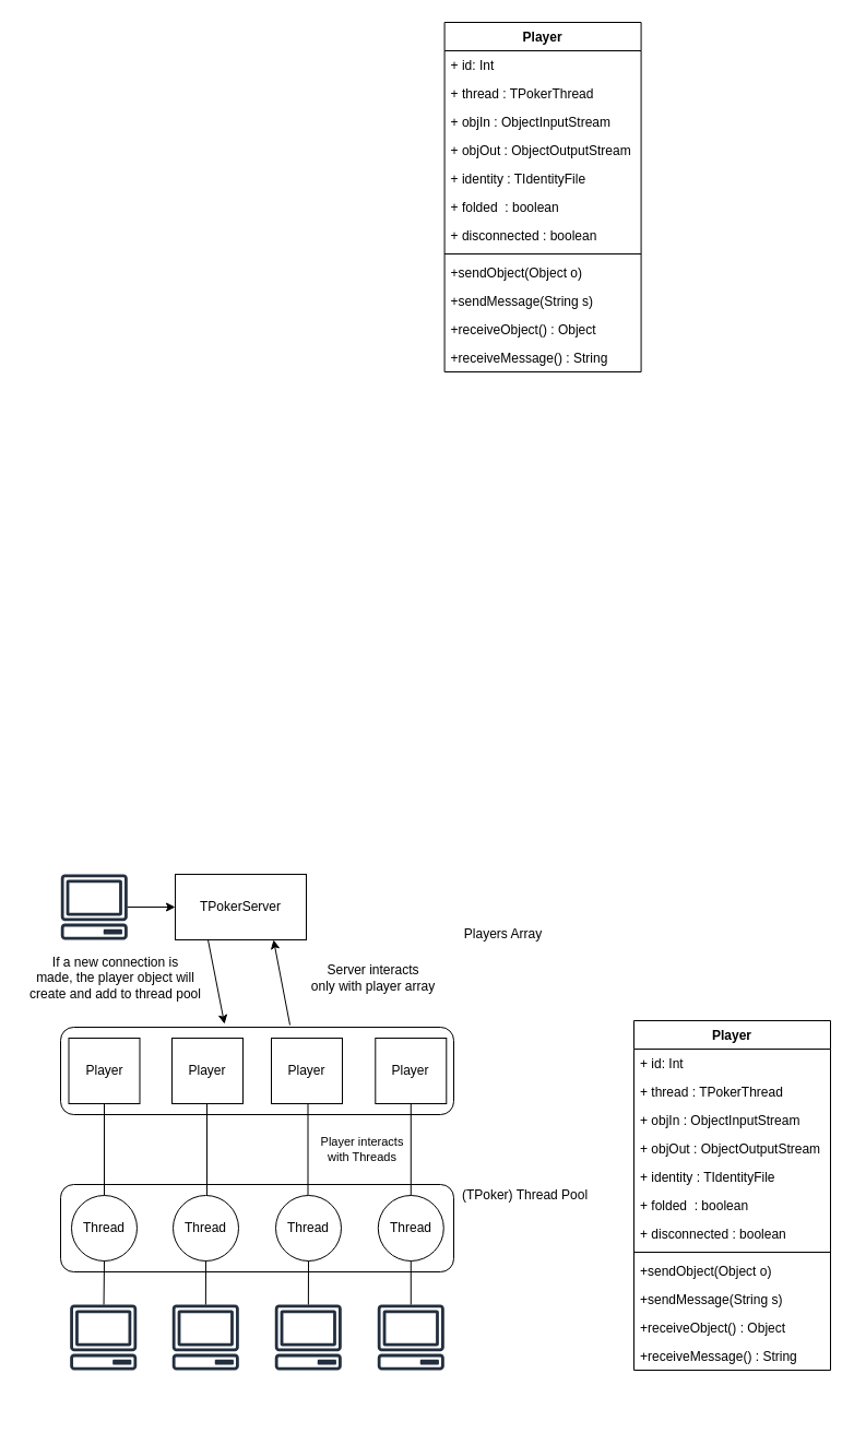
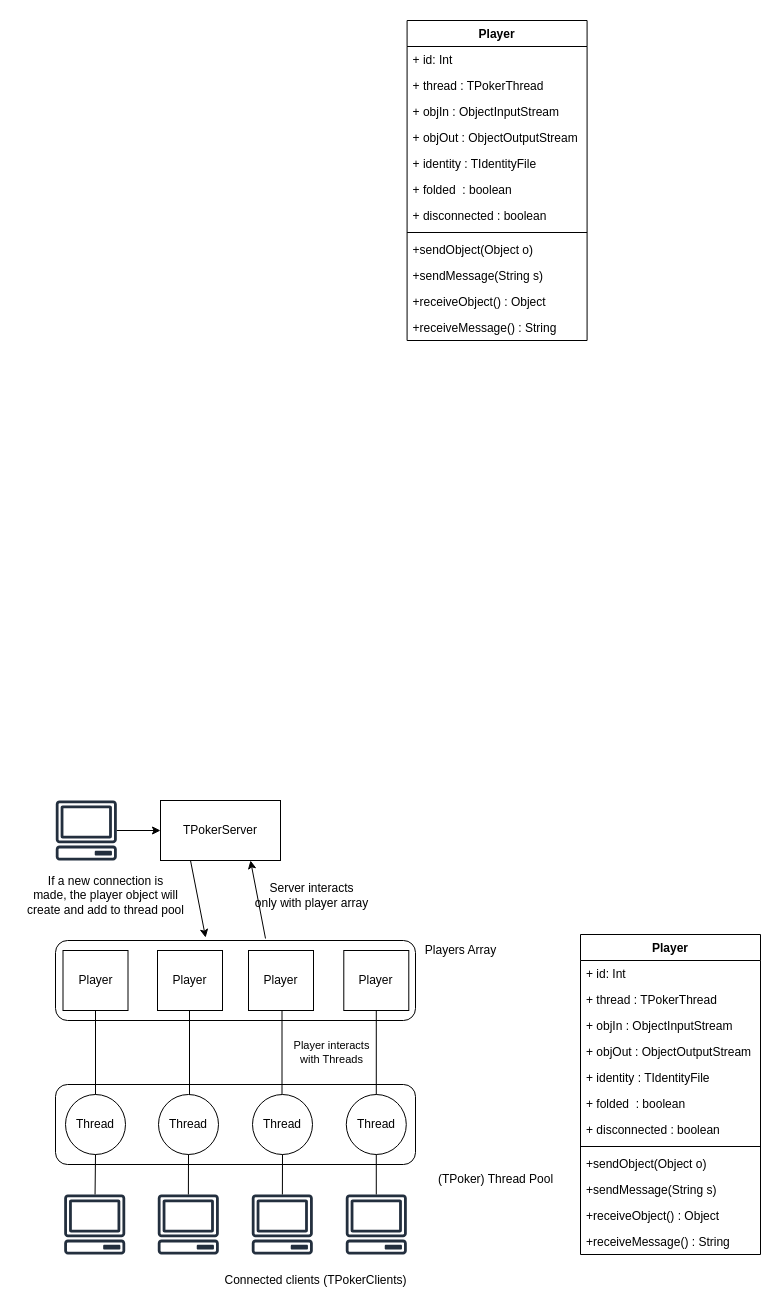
  <mxCell id="0" />
  <mxCell id="1" parent="0" />
  <mxCell id="2" value="" style="rounded=1;whiteSpace=wrap;html=1;fillColor=none;" vertex="1" parent="1"><mxGeometry x="55" y="1084" width="360" height="80" as="geometry" /></mxCell>
  <mxCell id="3" value="Thread" style="ellipse;whiteSpace=wrap;html=1;aspect=fixed;fillColor=none;" vertex="1" parent="1"><mxGeometry x="65" y="1094" width="60" height="60" as="geometry" /></mxCell>
  <mxCell id="4" value="Thread" style="ellipse;whiteSpace=wrap;html=1;aspect=fixed;fillColor=none;" vertex="1" parent="1"><mxGeometry x="158" y="1094" width="60" height="60" as="geometry" /></mxCell>
  <mxCell id="5" value="Thread" style="ellipse;whiteSpace=wrap;html=1;aspect=fixed;fillColor=none;" vertex="1" parent="1"><mxGeometry x="252" y="1094" width="60" height="60" as="geometry" /></mxCell>
  <mxCell id="6" value="Thread" style="ellipse;whiteSpace=wrap;html=1;aspect=fixed;fillColor=none;" vertex="1" parent="1"><mxGeometry x="345.79" y="1094" width="60" height="60" as="geometry" /></mxCell>
  <mxCell id="7" value="" style="outlineConnect=0;fontColor=#232F3E;gradientColor=none;fillColor=#232F3E;strokeColor=none;dashed=0;verticalLabelPosition=bottom;verticalAlign=top;align=center;html=1;fontSize=12;fontStyle=0;aspect=fixed;pointerEvents=1;shape=mxgraph.aws4.client;flipH=0;" vertex="1" parent="1"><mxGeometry x="63.42" y="1194" width="61.58" height="60" as="geometry" /></mxCell>
  <mxCell id="8" value="" style="outlineConnect=0;fontColor=#232F3E;gradientColor=none;fillColor=#232F3E;strokeColor=none;dashed=0;verticalLabelPosition=bottom;verticalAlign=top;align=center;html=1;fontSize=12;fontStyle=0;aspect=fixed;pointerEvents=1;shape=mxgraph.aws4.client;flipH=0;" vertex="1" parent="1"><mxGeometry x="157" y="1194" width="61.58" height="60" as="geometry" /></mxCell>
  <mxCell id="9" value="" style="outlineConnect=0;fontColor=#232F3E;gradientColor=none;fillColor=#232F3E;strokeColor=none;dashed=0;verticalLabelPosition=bottom;verticalAlign=top;align=center;html=1;fontSize=12;fontStyle=0;aspect=fixed;pointerEvents=1;shape=mxgraph.aws4.client;flipH=0;" vertex="1" parent="1"><mxGeometry x="251" y="1194" width="61.58" height="60" as="geometry" /></mxCell>
  <mxCell id="10" value="" style="outlineConnect=0;fontColor=#232F3E;gradientColor=none;fillColor=#232F3E;strokeColor=none;dashed=0;verticalLabelPosition=bottom;verticalAlign=top;align=center;html=1;fontSize=12;fontStyle=0;aspect=fixed;pointerEvents=1;shape=mxgraph.aws4.client;flipH=0;" vertex="1" parent="1"><mxGeometry x="345" y="1194" width="61.58" height="60" as="geometry" /></mxCell>
  <mxCell id="11" value="" style="rounded=1;whiteSpace=wrap;html=1;fillColor=none;" vertex="1" parent="1"><mxGeometry x="55" y="940" width="360" height="80" as="geometry" /></mxCell>
  <mxCell id="12" value="Player" style="rounded=0;whiteSpace=wrap;html=1;fillColor=none;" vertex="1" parent="1"><mxGeometry x="62.5" y="950" width="65" height="60" as="geometry" /></mxCell>
  <mxCell id="13" value="Player" style="rounded=0;whiteSpace=wrap;html=1;fillColor=none;" vertex="1" parent="1"><mxGeometry x="157" y="950" width="65" height="60" as="geometry" /></mxCell>
  <mxCell id="14" value="Player" style="rounded=0;whiteSpace=wrap;html=1;fillColor=none;" vertex="1" parent="1"><mxGeometry x="248" y="950" width="65" height="60" as="geometry" /></mxCell>
  <mxCell id="15" value="Player" style="rounded=0;whiteSpace=wrap;html=1;fillColor=none;" vertex="1" parent="1"><mxGeometry x="343.29" y="950" width="65" height="60" as="geometry" /></mxCell>
  <mxCell id="16" value="TPokerServer" style="rounded=0;whiteSpace=wrap;html=1;fillColor=#ffffff;" vertex="1" parent="1"><mxGeometry x="160" y="800" width="120" height="60" as="geometry" /></mxCell>
- <mxCell id="17" value="Players Array" style="text;html=1;align=center;verticalAlign=middle;resizable=0;points=[];autosize=1;" vertex="1" parent="1"><mxGeometry x="415" y="845" width="90" height="20" as="geometry" /></mxCell>
- <mxCell id="18" value="(TPoker) Thread Pool" style="text;html=1;align=center;verticalAlign=middle;resizable=0;points=[];autosize=1;" vertex="1" parent="1"><mxGeometry x="415" y="1084" width="130" height="20" as="geometry" /></mxCell>
+ <mxCell id="17" value="Players Array" style="text;html=1;align=center;verticalAlign=middle;resizable=0;points=[];autosize=1;" vertex="1" parent="1"><mxGeometry x="415" y="940" width="90" height="20" as="geometry" /></mxCell>
+ <mxCell id="18" value="(TPoker) Thread Pool" style="text;html=1;align=center;verticalAlign=middle;resizable=0;points=[];autosize=1;" vertex="1" parent="1"><mxGeometry x="430" y="1169" width="130" height="20" as="geometry" /></mxCell>
+ <mxCell id="19" value="Connected clients (TPokerClients)" style="text;html=1;align=center;verticalAlign=middle;resizable=0;points=[];autosize=1;" vertex="1" parent="1"><mxGeometry x="215" y="1270" width="200" height="20" as="geometry" /></mxCell>
  <mxCell id="20" value="" style="endArrow=none;html=1;entryX=0.5;entryY=1;entryDx=0;entryDy=0;" edge="1" parent="1" source="7" target="3"><mxGeometry width="50" height="50" relative="1" as="geometry"><mxPoint x="-90" y="1200" as="sourcePoint" /><mxPoint x="-40" y="1150" as="targetPoint" /></mxGeometry></mxCell>
  <mxCell id="21" value="" style="endArrow=none;html=1;entryX=0.5;entryY=1;entryDx=0;entryDy=0;" edge="1" parent="1" source="8" target="4"><mxGeometry width="50" height="50" relative="1" as="geometry"><mxPoint x="104.549" y="1204" as="sourcePoint" /><mxPoint x="105" y="1164" as="targetPoint" /></mxGeometry></mxCell>
  <mxCell id="22" value="" style="endArrow=none;html=1;entryX=0.5;entryY=1;entryDx=0;entryDy=0;" edge="1" parent="1" source="9" target="5"><mxGeometry width="50" height="50" relative="1" as="geometry"><mxPoint x="197.88" y="1204" as="sourcePoint" /><mxPoint x="198" y="1164" as="targetPoint" /></mxGeometry></mxCell>
  <mxCell id="23" value="" style="endArrow=none;html=1;entryX=0.5;entryY=1;entryDx=0;entryDy=0;" edge="1" parent="1" source="10" target="6"><mxGeometry width="50" height="50" relative="1" as="geometry"><mxPoint x="291.88" y="1204" as="sourcePoint" /><mxPoint x="292" y="1164" as="targetPoint" /></mxGeometry></mxCell>
  <mxCell id="24" value="" style="endArrow=none;html=1;entryX=0.5;entryY=1;entryDx=0;entryDy=0;exitX=0.5;exitY=0;exitDx=0;exitDy=0;" edge="1" parent="1" source="3" target="12"><mxGeometry width="50" height="50" relative="1" as="geometry"><mxPoint x="104.549" y="1204" as="sourcePoint" /><mxPoint x="105" y="1164" as="targetPoint" /></mxGeometry></mxCell>
  <mxCell id="25" value="" style="endArrow=none;html=1;entryX=0.5;entryY=1;entryDx=0;entryDy=0;exitX=0.5;exitY=0;exitDx=0;exitDy=0;" edge="1" parent="1" source="6" target="15"><mxGeometry width="50" height="50" relative="1" as="geometry"><mxPoint x="105" y="1104" as="sourcePoint" /><mxPoint x="105" y="1020" as="targetPoint" /></mxGeometry></mxCell>
  <mxCell id="26" value="" style="endArrow=none;html=1;entryX=0.5;entryY=1;entryDx=0;entryDy=0;exitX=0.5;exitY=0;exitDx=0;exitDy=0;" edge="1" parent="1"><mxGeometry width="50" height="50" relative="1" as="geometry"><mxPoint x="281.5" y="1094" as="sourcePoint" /><mxPoint x="281.5" y="1010" as="targetPoint" /></mxGeometry></mxCell>
  <mxCell id="27" value="&lt;div&gt;Player interacts &lt;br&gt;&lt;/div&gt;&lt;div&gt;with Threads&lt;/div&gt;" style="edgeLabel;html=1;align=center;verticalAlign=middle;resizable=0;points=[];" vertex="1" connectable="0" parent="26"><mxGeometry x="0.262" relative="1" as="geometry"><mxPoint x="48.5" y="10" as="offset" /></mxGeometry></mxCell>
  <mxCell id="28" value="" style="endArrow=none;html=1;entryX=0.5;entryY=1;entryDx=0;entryDy=0;exitX=0.5;exitY=0;exitDx=0;exitDy=0;" edge="1" parent="1"><mxGeometry width="50" height="50" relative="1" as="geometry"><mxPoint x="189" y="1094" as="sourcePoint" /><mxPoint x="189" y="1010" as="targetPoint" /></mxGeometry></mxCell>
  <mxCell id="29" value="Player" style="swimlane;fontStyle=1;align=center;verticalAlign=top;childLayout=stackLayout;horizontal=1;startSize=26;horizontalStack=0;resizeParent=1;resizeParentMax=0;resizeLast=0;collapsible=1;marginBottom=0;fillColor=#ffffff;" vertex="1" parent="1"><mxGeometry x="406.58" y="20" width="180" height="320" as="geometry" /></mxCell>
  <mxCell id="30" value="+ id: Int&#10;" style="text;strokeColor=none;fillColor=none;align=left;verticalAlign=top;spacingLeft=4;spacingRight=4;overflow=hidden;rotatable=0;points=[[0,0.5],[1,0.5]];portConstraint=eastwest;" vertex="1" parent="29"><mxGeometry y="26" width="180" height="26" as="geometry" /></mxCell>
  <mxCell id="31" value="+ thread : TPokerThread&#10;" style="text;strokeColor=none;fillColor=none;align=left;verticalAlign=top;spacingLeft=4;spacingRight=4;overflow=hidden;rotatable=0;points=[[0,0.5],[1,0.5]];portConstraint=eastwest;" vertex="1" parent="29"><mxGeometry y="52" width="180" height="26" as="geometry" /></mxCell>
  <mxCell id="32" value="+ objIn : ObjectInputStream&#10;" style="text;strokeColor=none;fillColor=none;align=left;verticalAlign=top;spacingLeft=4;spacingRight=4;overflow=hidden;rotatable=0;points=[[0,0.5],[1,0.5]];portConstraint=eastwest;" vertex="1" parent="29"><mxGeometry y="78" width="180" height="26" as="geometry" /></mxCell>
  <mxCell id="33" value="+ objOut : ObjectOutputStream&#10;" style="text;strokeColor=none;fillColor=none;align=left;verticalAlign=top;spacingLeft=4;spacingRight=4;overflow=hidden;rotatable=0;points=[[0,0.5],[1,0.5]];portConstraint=eastwest;" vertex="1" parent="29"><mxGeometry y="104" width="180" height="26" as="geometry" /></mxCell>
  <mxCell id="34" value="+ identity : TIdentityFile" style="text;strokeColor=none;fillColor=none;align=left;verticalAlign=top;spacingLeft=4;spacingRight=4;overflow=hidden;rotatable=0;points=[[0,0.5],[1,0.5]];portConstraint=eastwest;" vertex="1" parent="29"><mxGeometry y="130" width="180" height="26" as="geometry" /></mxCell>
  <mxCell id="35" value="+ folded  : boolean&#10;" style="text;strokeColor=none;fillColor=none;align=left;verticalAlign=top;spacingLeft=4;spacingRight=4;overflow=hidden;rotatable=0;points=[[0,0.5],[1,0.5]];portConstraint=eastwest;" vertex="1" parent="29"><mxGeometry y="156" width="180" height="26" as="geometry" /></mxCell>
  <mxCell id="36" value="+ disconnected : boolean&#10;" style="text;strokeColor=none;fillColor=none;align=left;verticalAlign=top;spacingLeft=4;spacingRight=4;overflow=hidden;rotatable=0;points=[[0,0.5],[1,0.5]];portConstraint=eastwest;" vertex="1" parent="29"><mxGeometry y="182" width="180" height="26" as="geometry" /></mxCell>
  <mxCell id="37" value="" style="line;strokeWidth=1;fillColor=none;align=left;verticalAlign=middle;spacingTop=-1;spacingLeft=3;spacingRight=3;rotatable=0;labelPosition=right;points=[];portConstraint=eastwest;" vertex="1" parent="29"><mxGeometry y="208" width="180" height="8" as="geometry" /></mxCell>
  <mxCell id="38" value="+sendObject(Object o)&#10;" style="text;strokeColor=none;fillColor=none;align=left;verticalAlign=top;spacingLeft=4;spacingRight=4;overflow=hidden;rotatable=0;points=[[0,0.5],[1,0.5]];portConstraint=eastwest;" vertex="1" parent="29"><mxGeometry y="216" width="180" height="26" as="geometry" /></mxCell>
  <mxCell id="39" value="+sendMessage(String s)&#10;" style="text;strokeColor=none;fillColor=none;align=left;verticalAlign=top;spacingLeft=4;spacingRight=4;overflow=hidden;rotatable=0;points=[[0,0.5],[1,0.5]];portConstraint=eastwest;" vertex="1" parent="29"><mxGeometry y="242" width="180" height="26" as="geometry" /></mxCell>
  <mxCell id="40" value="+receiveObject() : Object&#10;" style="text;strokeColor=none;fillColor=none;align=left;verticalAlign=top;spacingLeft=4;spacingRight=4;overflow=hidden;rotatable=0;points=[[0,0.5],[1,0.5]];portConstraint=eastwest;" vertex="1" parent="29"><mxGeometry y="268" width="180" height="26" as="geometry" /></mxCell>
  <mxCell id="41" value="+receiveMessage() : String&#10;" style="text;strokeColor=none;fillColor=none;align=left;verticalAlign=top;spacingLeft=4;spacingRight=4;overflow=hidden;rotatable=0;points=[[0,0.5],[1,0.5]];portConstraint=eastwest;" vertex="1" parent="29"><mxGeometry y="294" width="180" height="26" as="geometry" /></mxCell>
  <mxCell id="42" value="" style="endArrow=classic;html=1;entryX=0.75;entryY=1;entryDx=0;entryDy=0;" edge="1" parent="1" target="16"><mxGeometry width="50" height="50" relative="1" as="geometry"><mxPoint x="265" y="938" as="sourcePoint" /><mxPoint x="260" y="880" as="targetPoint" /></mxGeometry></mxCell>
  <mxCell id="43" value="" style="endArrow=classic;html=1;exitX=0.25;exitY=1;exitDx=0;exitDy=0;entryX=0.417;entryY=-0.037;entryDx=0;entryDy=0;entryPerimeter=0;" edge="1" parent="1" source="16" target="11"><mxGeometry width="50" height="50" relative="1" as="geometry"><mxPoint x="200" y="940" as="sourcePoint" /><mxPoint x="240" y="910" as="targetPoint" /></mxGeometry></mxCell>
- <mxCell id="44" value="&lt;div&gt;Server interacts&lt;/div&gt;&lt;div&gt;only with player array&lt;br&gt;&lt;/div&gt;" style="text;html=1;align=center;verticalAlign=middle;resizable=0;points=[];autosize=1;" vertex="1" parent="1"><mxGeometry x="275.79" y="880" width="130" height="30" as="geometry" /></mxCell>
+ <mxCell id="44" value="&lt;div&gt;Server interacts&lt;/div&gt;&lt;div&gt;only with player array&lt;br&gt;&lt;/div&gt;" style="text;html=1;align=center;verticalAlign=middle;resizable=0;points=[];autosize=1;" vertex="1" parent="1"><mxGeometry x="245.79" y="880" width="130" height="30" as="geometry" /></mxCell>
  <mxCell id="45" value="Player" style="swimlane;fontStyle=1;align=center;verticalAlign=top;childLayout=stackLayout;horizontal=1;startSize=26;horizontalStack=0;resizeParent=1;resizeParentMax=0;resizeLast=0;collapsible=1;marginBottom=0;fillColor=#ffffff;" vertex="1" parent="1"><mxGeometry x="580" y="934" width="180" height="320" as="geometry" /></mxCell>
  <mxCell id="46" value="+ id: Int&#10;" style="text;strokeColor=none;fillColor=none;align=left;verticalAlign=top;spacingLeft=4;spacingRight=4;overflow=hidden;rotatable=0;points=[[0,0.5],[1,0.5]];portConstraint=eastwest;" vertex="1" parent="45"><mxGeometry y="26" width="180" height="26" as="geometry" /></mxCell>
  <mxCell id="47" value="+ thread : TPokerThread&#10;" style="text;strokeColor=none;fillColor=none;align=left;verticalAlign=top;spacingLeft=4;spacingRight=4;overflow=hidden;rotatable=0;points=[[0,0.5],[1,0.5]];portConstraint=eastwest;" vertex="1" parent="45"><mxGeometry y="52" width="180" height="26" as="geometry" /></mxCell>
  <mxCell id="48" value="+ objIn : ObjectInputStream&#10;" style="text;strokeColor=none;fillColor=none;align=left;verticalAlign=top;spacingLeft=4;spacingRight=4;overflow=hidden;rotatable=0;points=[[0,0.5],[1,0.5]];portConstraint=eastwest;" vertex="1" parent="45"><mxGeometry y="78" width="180" height="26" as="geometry" /></mxCell>
  <mxCell id="49" value="+ objOut : ObjectOutputStream&#10;" style="text;strokeColor=none;fillColor=none;align=left;verticalAlign=top;spacingLeft=4;spacingRight=4;overflow=hidden;rotatable=0;points=[[0,0.5],[1,0.5]];portConstraint=eastwest;" vertex="1" parent="45"><mxGeometry y="104" width="180" height="26" as="geometry" /></mxCell>
  <mxCell id="50" value="+ identity : TIdentityFile" style="text;strokeColor=none;fillColor=none;align=left;verticalAlign=top;spacingLeft=4;spacingRight=4;overflow=hidden;rotatable=0;points=[[0,0.5],[1,0.5]];portConstraint=eastwest;" vertex="1" parent="45"><mxGeometry y="130" width="180" height="26" as="geometry" /></mxCell>
  <mxCell id="51" value="+ folded  : boolean&#10;" style="text;strokeColor=none;fillColor=none;align=left;verticalAlign=top;spacingLeft=4;spacingRight=4;overflow=hidden;rotatable=0;points=[[0,0.5],[1,0.5]];portConstraint=eastwest;" vertex="1" parent="45"><mxGeometry y="156" width="180" height="26" as="geometry" /></mxCell>
  <mxCell id="52" value="+ disconnected : boolean&#10;" style="text;strokeColor=none;fillColor=none;align=left;verticalAlign=top;spacingLeft=4;spacingRight=4;overflow=hidden;rotatable=0;points=[[0,0.5],[1,0.5]];portConstraint=eastwest;" vertex="1" parent="45"><mxGeometry y="182" width="180" height="26" as="geometry" /></mxCell>
  <mxCell id="53" value="" style="line;strokeWidth=1;fillColor=none;align=left;verticalAlign=middle;spacingTop=-1;spacingLeft=3;spacingRight=3;rotatable=0;labelPosition=right;points=[];portConstraint=eastwest;" vertex="1" parent="45"><mxGeometry y="208" width="180" height="8" as="geometry" /></mxCell>
  <mxCell id="54" value="+sendObject(Object o)&#10;" style="text;strokeColor=none;fillColor=none;align=left;verticalAlign=top;spacingLeft=4;spacingRight=4;overflow=hidden;rotatable=0;points=[[0,0.5],[1,0.5]];portConstraint=eastwest;" vertex="1" parent="45"><mxGeometry y="216" width="180" height="26" as="geometry" /></mxCell>
  <mxCell id="55" value="+sendMessage(String s)&#10;" style="text;strokeColor=none;fillColor=none;align=left;verticalAlign=top;spacingLeft=4;spacingRight=4;overflow=hidden;rotatable=0;points=[[0,0.5],[1,0.5]];portConstraint=eastwest;" vertex="1" parent="45"><mxGeometry y="242" width="180" height="26" as="geometry" /></mxCell>
  <mxCell id="56" value="+receiveObject() : Object&#10;" style="text;strokeColor=none;fillColor=none;align=left;verticalAlign=top;spacingLeft=4;spacingRight=4;overflow=hidden;rotatable=0;points=[[0,0.5],[1,0.5]];portConstraint=eastwest;" vertex="1" parent="45"><mxGeometry y="268" width="180" height="26" as="geometry" /></mxCell>
  <mxCell id="57" value="+receiveMessage() : String&#10;" style="text;strokeColor=none;fillColor=none;align=left;verticalAlign=top;spacingLeft=4;spacingRight=4;overflow=hidden;rotatable=0;points=[[0,0.5],[1,0.5]];portConstraint=eastwest;" vertex="1" parent="45"><mxGeometry y="294" width="180" height="26" as="geometry" /></mxCell>
  <mxCell id="58" value="" style="outlineConnect=0;fontColor=#232F3E;gradientColor=none;fillColor=#232F3E;strokeColor=none;dashed=0;verticalLabelPosition=bottom;verticalAlign=top;align=center;html=1;fontSize=12;fontStyle=0;aspect=fixed;pointerEvents=1;shape=mxgraph.aws4.client;flipH=0;" vertex="1" parent="1"><mxGeometry x="55" y="800" width="61.58" height="60" as="geometry" /></mxCell>
  <mxCell id="59" value="" style="endArrow=classic;html=1;entryX=0;entryY=0.5;entryDx=0;entryDy=0;" edge="1" parent="1" source="58" target="16"><mxGeometry width="50" height="50" relative="1" as="geometry"><mxPoint x="116.58" y="830" as="sourcePoint" /><mxPoint x="166.58" y="780" as="targetPoint" /></mxGeometry></mxCell>
  <mxCell id="60" value="&lt;div&gt;If a new connection is&lt;/div&gt;&lt;div&gt;made, the player object will&lt;/div&gt;&lt;div&gt;create and add to thread pool&lt;br&gt;&lt;/div&gt;" style="text;html=1;align=center;verticalAlign=middle;resizable=0;points=[];autosize=1;" vertex="1" parent="1"><mxGeometry x="20" y="870" width="170" height="50" as="geometry" /></mxCell>
